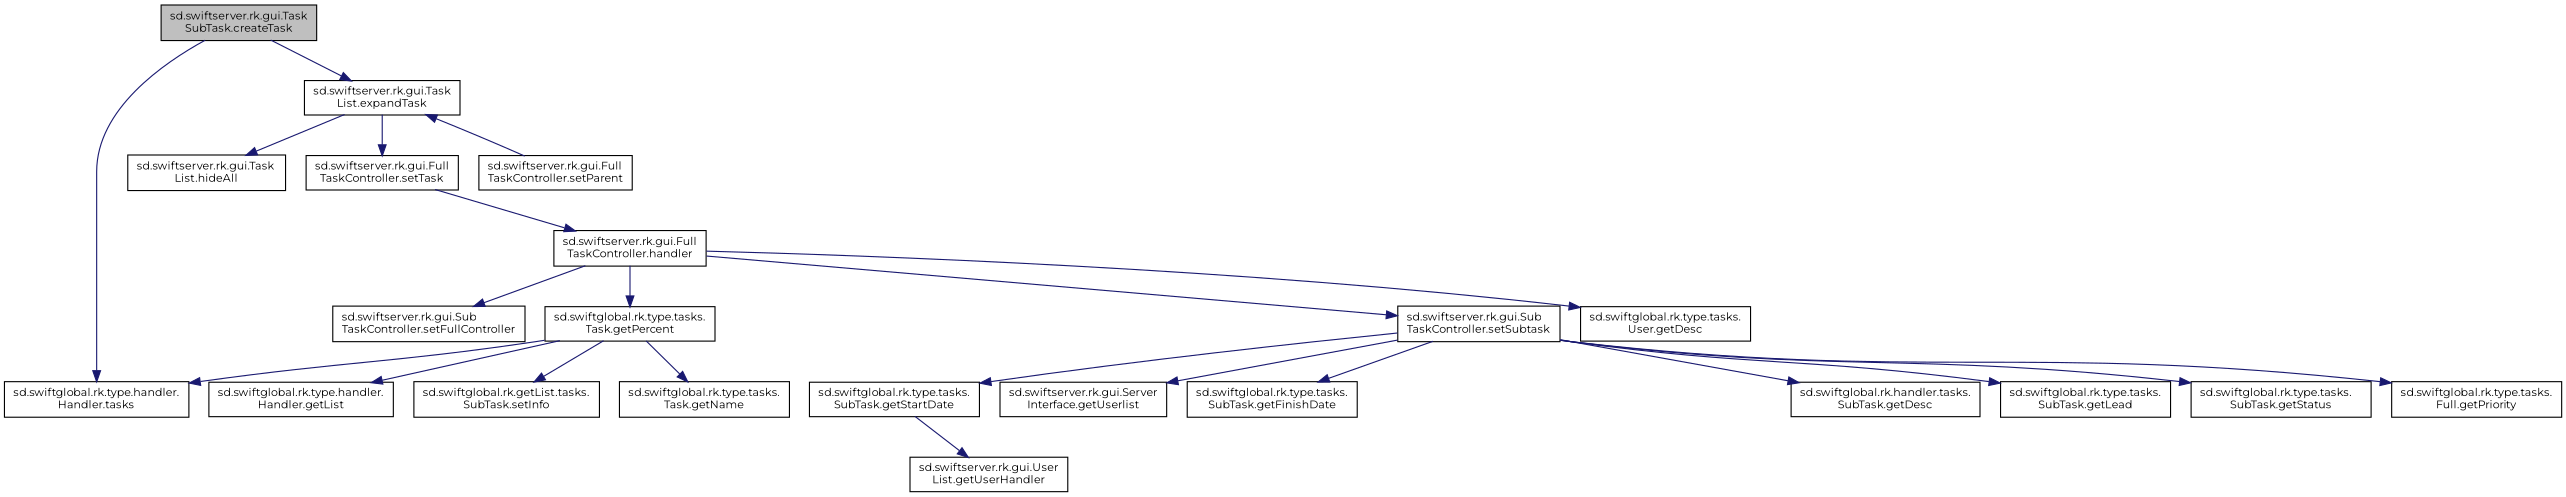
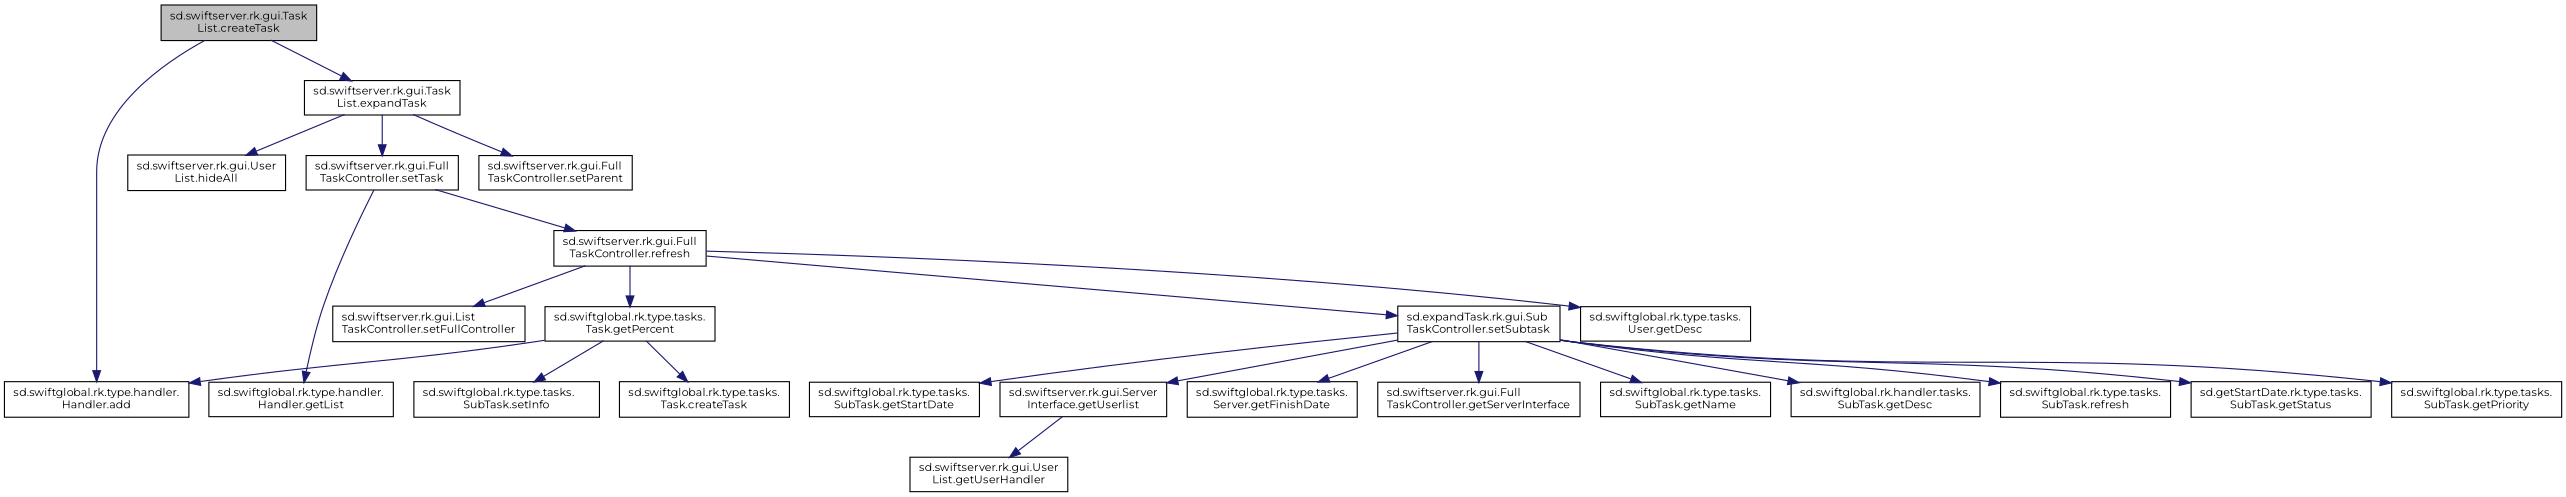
  digraph {
    fontname=Montserrat
    rankdir=TB
    node [color=black fillcolor=white fontname=Montserrat fontsize=10 shape=record style=filled]
    edge [color=midnightblue fontname=Montserrat fontsize=10 labelfontname=Helvetica labelfontsize=10 style=solid]
-   n1 [fillcolor=grey75 fontcolor=black height=0.2 label="sd.swiftserver.rk.gui.Task\lSubTask.createTask" width=0.4]
-   n2 [height=0.2 label="sd.swiftglobal.rk.type.handler.\lHandler.tasks" width=0.4]
+   n1 [fillcolor=grey75 fontcolor=black height=0.2 label="sd.swiftserver.rk.gui.Task\lList.createTask" width=0.4]
+   n2 [height=0.2 label="sd.swiftglobal.rk.type.handler.\lHandler.add" width=0.4]
    n3 [height=0.2 label="sd.swiftserver.rk.gui.Task\lList.expandTask" width=0.4]
    n4 [height=0.2 label="sd.swiftserver.rk.gui.Full\lTaskController.setParent" width=0.4]
    n5 [height=0.2 label="sd.swiftserver.rk.gui.Full\lTaskController.setTask" width=0.4]
-   n6 [height=0.2 label="sd.swiftserver.rk.gui.Task\lList.hideAll" width=0.4]
-   n7 [height=0.2 label="sd.swiftserver.rk.gui.Full\lTaskController.handler" width=0.4]
+   n6 [height=0.2 label="sd.swiftserver.rk.gui.User\lList.hideAll" width=0.4]
+   n7 [height=0.2 label="sd.swiftserver.rk.gui.Full\lTaskController.refresh" width=0.4]
    n8 [height=0.2 label="sd.swiftglobal.rk.type.tasks.\lUser.getDesc" width=0.4]
    n9 [height=0.2 label="sd.swiftglobal.rk.type.tasks.\lTask.getPercent" width=0.4]
-   n10 [height=0.2 label="sd.swiftserver.rk.gui.Sub\lTaskController.setFullController" width=0.4]
-   n11 [height=0.2 label="sd.swiftserver.rk.gui.Sub\lTaskController.setSubtask" width=0.4]
-   n12 [height=0.2 label="sd.swiftglobal.rk.type.tasks.\lTask.getName" width=0.4]
+   n10 [height=0.2 label="sd.swiftserver.rk.gui.List\lTaskController.setFullController" width=0.4]
+   n11 [height=0.2 label="sd.expandTask.rk.gui.Sub\lTaskController.setSubtask" width=0.4]
+   n12 [height=0.2 label="sd.swiftglobal.rk.type.tasks.\lTask.createTask" width=0.4]
    n13 [height=0.2 label="sd.swiftglobal.rk.type.handler.\lHandler.getList" width=0.4]
-   n14 [height=0.2 label="sd.swiftglobal.rk.getList.tasks.\lSubTask.setInfo" width=0.4]
+   n14 [height=0.2 label="sd.swiftglobal.rk.type.tasks.\lSubTask.setInfo" width=0.4]
+   n15 [height=0.2 label="sd.swiftglobal.rk.type.tasks.\lSubTask.getName" width=0.4]
    n16 [height=0.2 label="sd.swiftglobal.rk.handler.tasks.\lSubTask.getDesc" width=0.4]
-   n17 [height=0.2 label="sd.swiftglobal.rk.type.tasks.\lSubTask.getLead" width=0.4]
-   n18 [height=0.2 label="sd.swiftglobal.rk.type.tasks.\lSubTask.getStatus" width=0.4]
-   n19 [height=0.2 label="sd.swiftglobal.rk.type.tasks.\lFull.getPriority" width=0.4]
+   n17 [height=0.2 label="sd.swiftglobal.rk.type.tasks.\lSubTask.refresh" width=0.4]
+   n18 [height=0.2 label="sd.getStartDate.rk.type.tasks.\lSubTask.getStatus" width=0.4]
+   n19 [height=0.2 label="sd.swiftglobal.rk.type.tasks.\lSubTask.getPriority" width=0.4]
    n20 [height=0.2 label="sd.swiftglobal.rk.type.tasks.\lSubTask.getStartDate" width=0.4]
-   n21 [height=0.2 label="sd.swiftglobal.rk.type.tasks.\lSubTask.getFinishDate" width=0.4]
+   n21 [height=0.2 label="sd.swiftglobal.rk.type.tasks.\lServer.getFinishDate" width=0.4]
+   n22 [height=0.2 label="sd.swiftserver.rk.gui.Full\lTaskController.getServerInterface" width=0.4]
    n23 [height=0.2 label="sd.swiftserver.rk.gui.Server\lInterface.getUserlist" width=0.4]
    n24 [height=0.2 label="sd.swiftserver.rk.gui.User\lList.getUserHandler" width=0.4]
    n1 -> n2
    n1 -> n3
-   n4 -> n3
+   n3 -> n4
    n3 -> n5
    n3 -> n6
    n5 -> n7
    n7 -> n8
    n7 -> n9
    n7 -> n10
    n7 -> n11
    n9 -> n2
    n9 -> n12
-   n9 -> n13
+   n5 -> n13
    n9 -> n14
+   n11 -> n15
    n11 -> n16
    n11 -> n17
    n11 -> n18
    n11 -> n19
    n11 -> n20
    n11 -> n21
+   n11 -> n22
    n11 -> n23
-   n20 -> n24
+   n23 -> n24
  }
